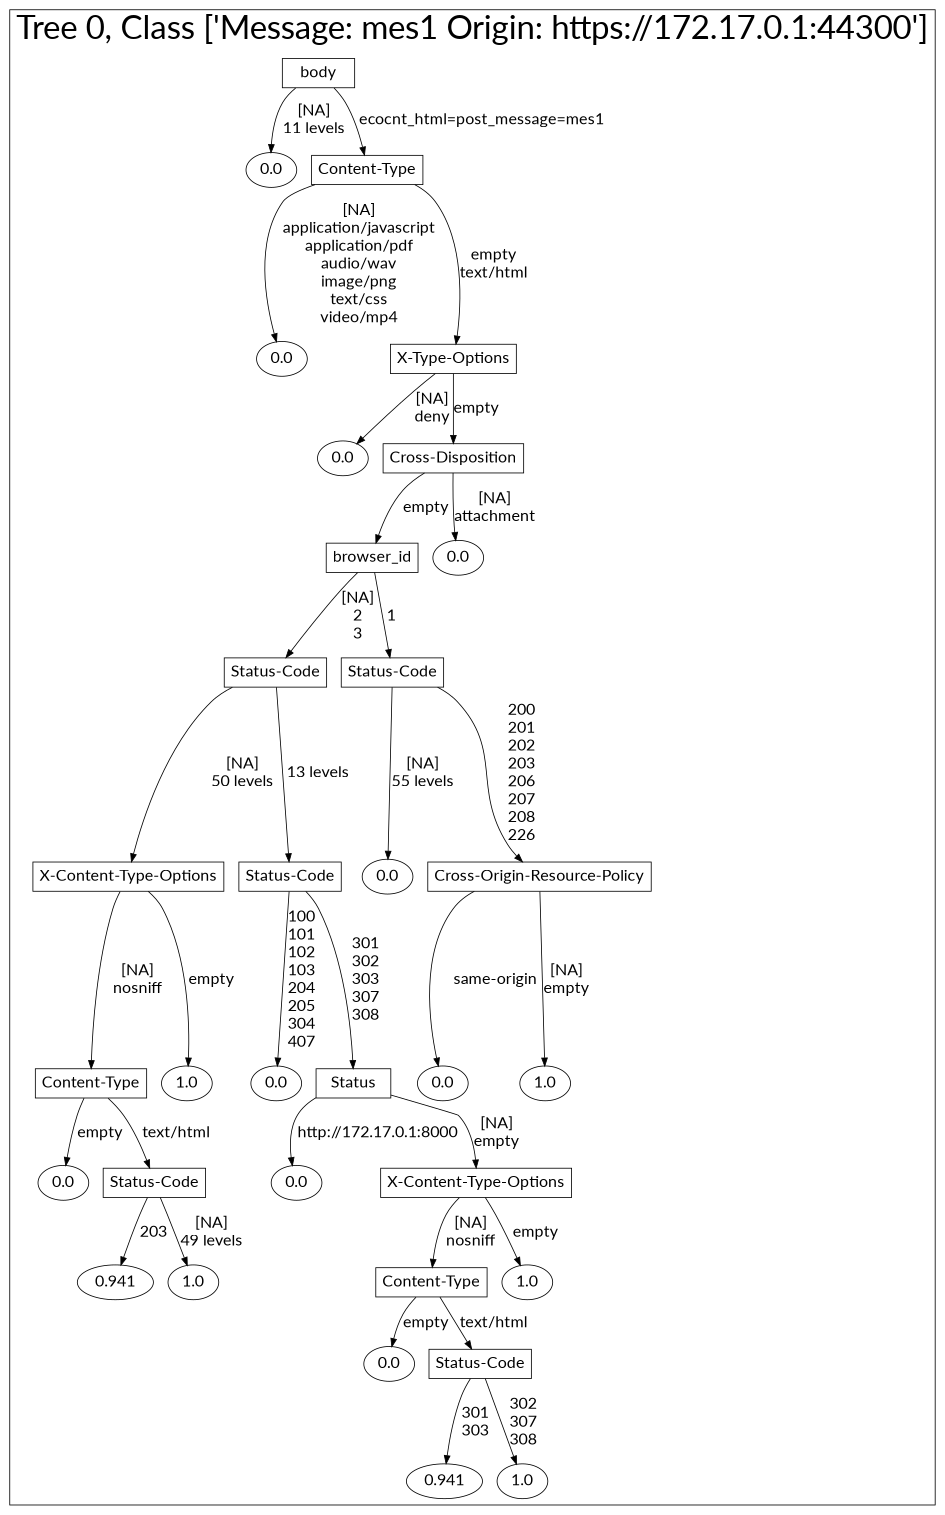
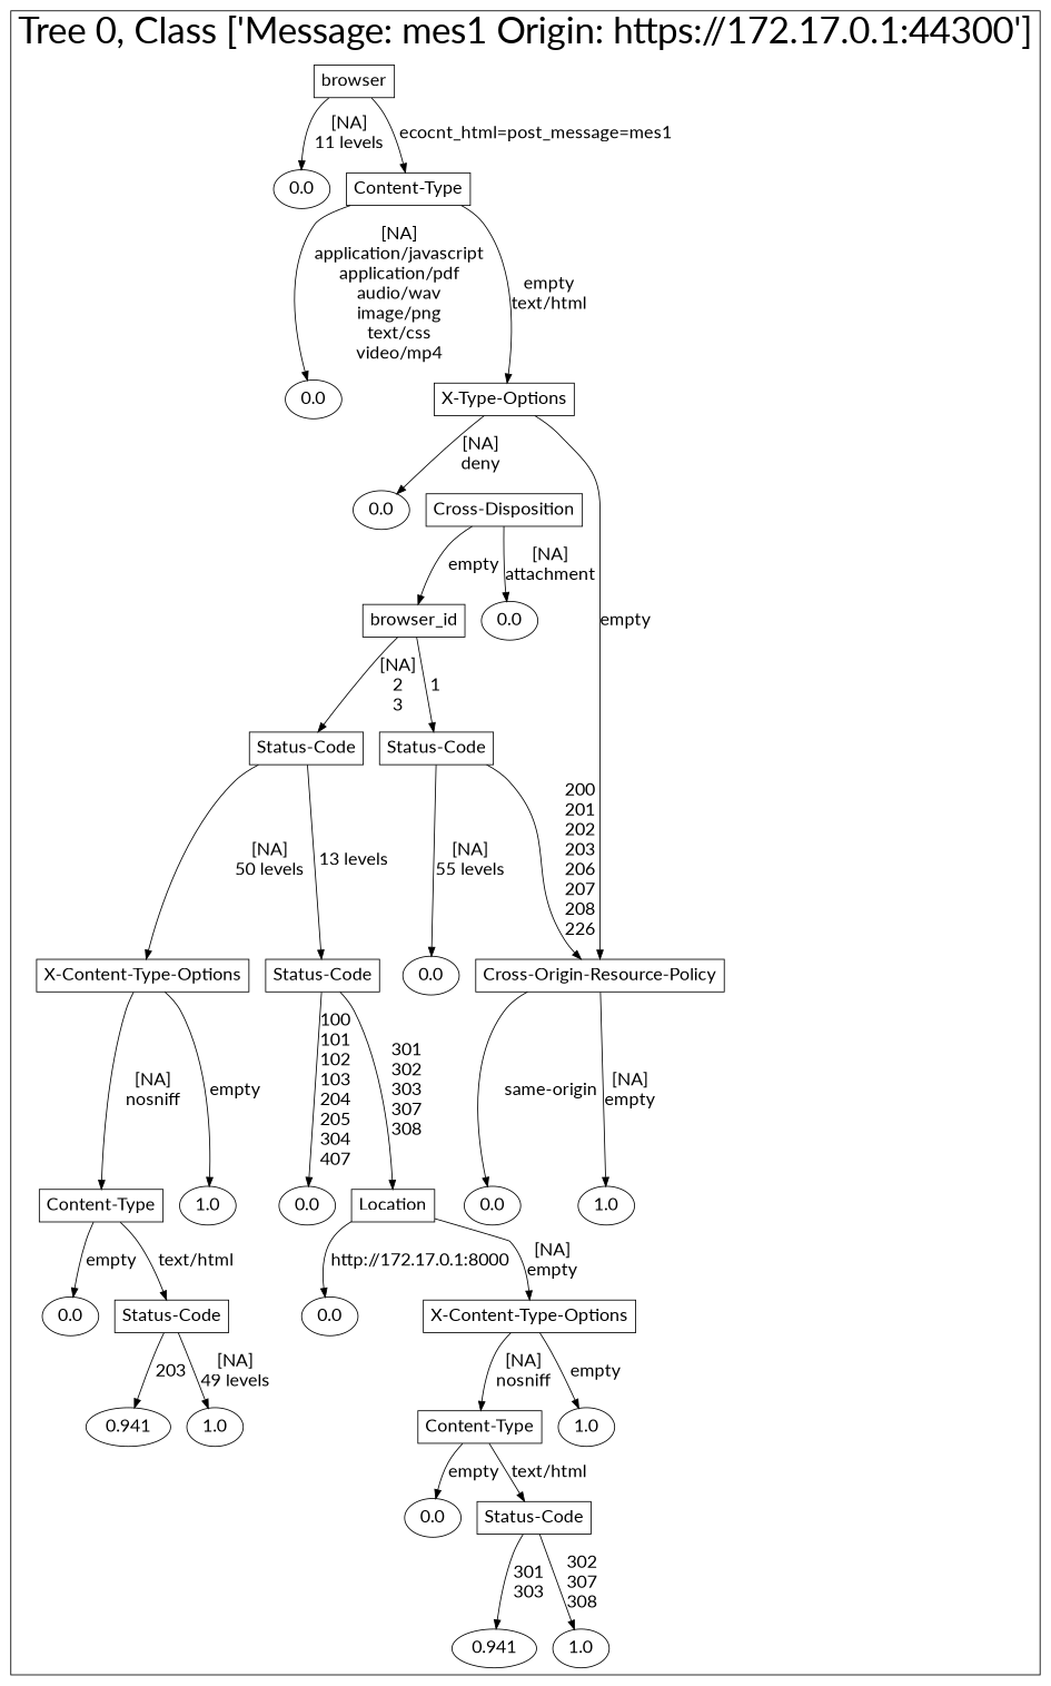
  digraph {
    fontname=Lato
    node [fontname=Lato fontsize=20]
    edge [fontname=Lato fontsize=20]
-   n1 [label=body shape=box]
+   n1 [label=browser shape=box]
    n2 [label=0.0]
    n3 [label="Content-Type" shape=box]
    n4 [label=0.0]
    n5 [label="X-Type-Options" shape=box]
    n6 [label=0.0]
    n7 [label="Cross-Disposition" shape=box]
    n8 [label=0.0]
    n9 [label=browser_id shape=box]
    n10 [label="Status-Code" shape=box]
    n11 [label="Status-Code" shape=box]
    n12 [label=0.0]
    n13 [label="Cross-Origin-Resource-Policy" shape=box]
    n14 [label="Status-Code" shape=box]
    n15 [label="X-Content-Type-Options" shape=box]
    n16 [label=0.0]
    n17 [label=1.0]
    n18 [label=0.0]
-   n19 [label=Status shape=box]
+   n19 [label=Location shape=box]
    n20 [label="Content-Type" shape=box]
    n21 [label=1.0]
    n22 [label=0.0]
    n23 [label="X-Content-Type-Options" shape=box]
    n24 [label=0.0]
    n25 [label="Status-Code" shape=box]
    n26 [label="Content-Type" shape=box]
    n27 [label=1.0]
    n28 [label=0.941]
    n29 [label=1.0]
    n30 [label=0.0]
    n31 [label="Status-Code" shape=box]
    n32 [label=0.941]
    n33 [label=1.0]
    subgraph cluster_1 {
      fontsize=40
      label="Tree 0, Class ['Message: mes1 Origin: https://172.17.0.1:44300']"
      subgraph sub_2 {
        fontsize=40
        label="Tree 0, Class ['Message: mes1 Origin: https://172.17.0.1:44300']"
        n1
      }
      subgraph sub_3 {
        fontsize=40
        label="Tree 0, Class ['Message: mes1 Origin: https://172.17.0.1:44300']"
        n2
        n3
      }
      subgraph sub_4 {
        fontsize=40
        label="Tree 0, Class ['Message: mes1 Origin: https://172.17.0.1:44300']"
        n4
        n5
      }
      subgraph sub_5 {
        fontsize=40
        label="Tree 0, Class ['Message: mes1 Origin: https://172.17.0.1:44300']"
        n6
        n7
      }
      subgraph sub_6 {
        fontsize=40
        label="Tree 0, Class ['Message: mes1 Origin: https://172.17.0.1:44300']"
        n8
        n9
      }
      subgraph sub_7 {
        fontsize=40
        label="Tree 0, Class ['Message: mes1 Origin: https://172.17.0.1:44300']"
        n10
        n11
      }
      subgraph sub_8 {
        fontsize=40
        label="Tree 0, Class ['Message: mes1 Origin: https://172.17.0.1:44300']"
        n12
        n13
        n14
        n15
      }
      subgraph sub_9 {
        fontsize=40
        label="Tree 0, Class ['Message: mes1 Origin: https://172.17.0.1:44300']"
        n16
        n17
        n18
        n19
        n20
        n21
      }
      subgraph sub_10 {
        fontsize=40
        label="Tree 0, Class ['Message: mes1 Origin: https://172.17.0.1:44300']"
        n22
        n23
        n24
        n25
      }
      subgraph sub_11 {
        fontsize=40
        label="Tree 0, Class ['Message: mes1 Origin: https://172.17.0.1:44300']"
        n26
        n27
        n28
        n29
      }
      subgraph sub_12 {
        fontsize=40
        label="Tree 0, Class ['Message: mes1 Origin: https://172.17.0.1:44300']"
        n30
        n31
      }
      subgraph sub_13 {
        fontsize=40
        label="Tree 0, Class ['Message: mes1 Origin: https://172.17.0.1:44300']"
        n32
        n33
      }
    }
    n1 -> n2 [label="[NA]\n11 levels\n"]
    n1 -> n3 [label="ecocnt_html=post_message=mes1\n"]
    n3 -> n4 [label="[NA]\napplication/javascript\napplication/pdf\naudio/wav\nimage/png\ntext/css\nvideo/mp4\n"]
    n3 -> n5 [label="empty\ntext/html\n"]
    n5 -> n6 [label="[NA]\ndeny\n"]
-   n5 -> n7 [label="empty\n"]
+   n5 -> n13 [label="empty\n"]
    n7 -> n8 [label="[NA]\nattachment\n"]
    n7 -> n9 [label="empty\n"]
    n9 -> n10 [label="1\n"]
    n9 -> n11 [label="[NA]\n2\n3\n"]
    n10 -> n12 [label="[NA]\n55 levels\n"]
    n10 -> n13 [label="200\n201\n202\n203\n206\n207\n208\n226\n"]
    n11 -> n14 [label="13 levels\n"]
    n11 -> n15 [label="[NA]\n50 levels\n"]
    n13 -> n16 [label="same-origin\n"]
    n13 -> n17 [label="[NA]\nempty\n"]
    n14 -> n18 [label="100\n101\n102\n103\n204\n205\n304\n407\n"]
    n14 -> n19 [label="301\n302\n303\n307\n308\n"]
    n15 -> n20 [label="[NA]\nnosniff\n"]
    n15 -> n21 [label="empty\n"]
    n19 -> n22 [label="http://172.17.0.1:8000\n"]
    n19 -> n23 [label="[NA]\nempty\n"]
    n20 -> n24 [label="empty\n"]
    n20 -> n25 [label="text/html\n"]
    n23 -> n26 [label="[NA]\nnosniff\n"]
    n23 -> n27 [label="empty\n"]
    n25 -> n28 [label="203\n"]
    n25 -> n29 [label="[NA]\n49 levels\n"]
    n26 -> n30 [label="empty\n"]
    n26 -> n31 [label="text/html\n"]
    n31 -> n32 [label="301\n303\n"]
    n31 -> n33 [label="302\n307\n308\n"]
  }
